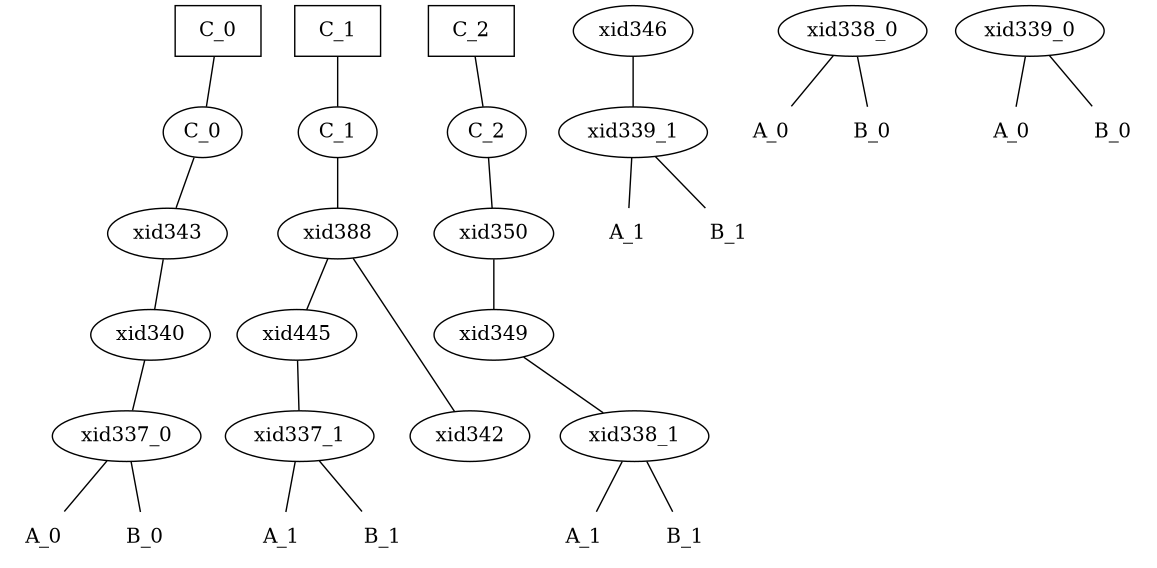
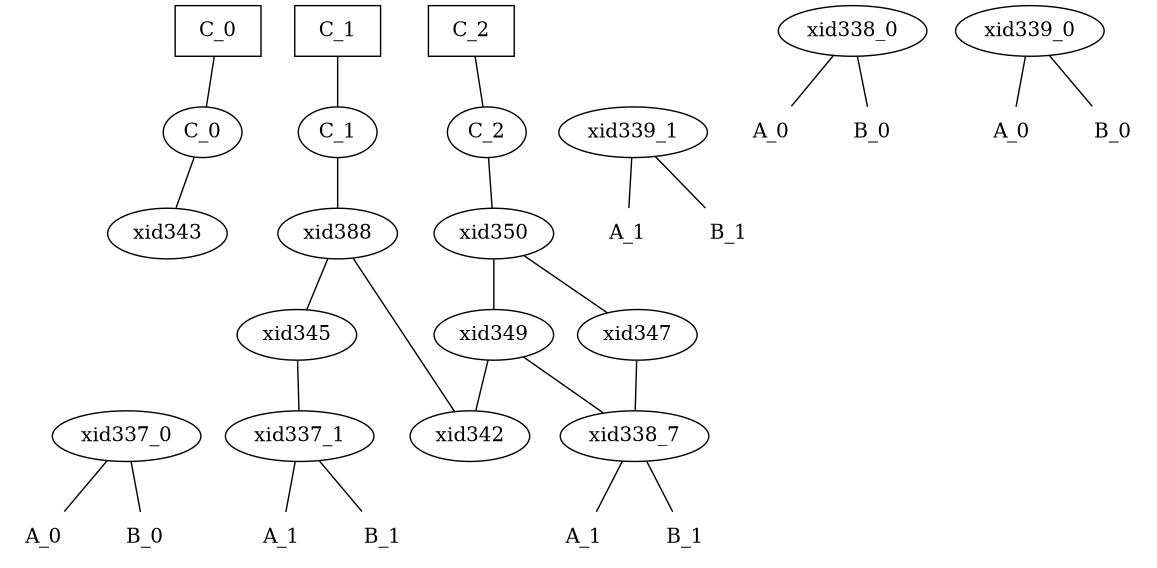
  digraph {
    edge [dir=none]
    "  C_0  " [shape=box]
    "  C_1  " [shape=box]
    "  C_2  " [shape=box]
    n4 [label=C_0]
    n5 [label=C_1]
    n6 [label=C_2]
    n7 [label=xid343]
    n8 [label=xid388]
    n9 [label=xid350]
-   n10 [label=xid340]
    n11 [label=xid342]
-   n12 [label=xid445]
+   n12 [label=xid345]
+   n13 [label=xid347]
    n14 [label=xid349]
-   n15 [label=xid338_1]
+   n15 [label=xid338_7]
    n16 [label=xid337_1]
    n17 [label=xid337_0]
    n18 [label=A_1 shape=plaintext]
    n19 [label=B_1 shape=plaintext]
-   n20 [label=xid346]
    n21 [label=xid339_1]
    n22 [label=xid338_0]
    n23 [label=A_0 shape=plaintext]
    n24 [label=B_0 shape=plaintext]
    n25 [label=A_1 shape=plaintext]
    n26 [label=B_1 shape=plaintext]
    n27 [label=xid339_0]
    n28 [label=A_0 shape=plaintext]
    n29 [label=B_0 shape=plaintext]
    n30 [label=A_1 shape=plaintext]
    n31 [label=B_1 shape=plaintext]
    n32 [label=A_0 shape=plaintext]
    n33 [label=B_0 shape=plaintext]
    subgraph sub_1 {
      rank=same
      "  C_0  "
      "  C_1  "
      "  C_2  "
    }
    "  C_0  " -> "  C_1  " [style=invis]
    "  C_0  " -> n4 [style=solid]
    "  C_1  " -> "  C_2  " [style=invis]
    "  C_1  " -> n5 [style=solid]
    "  C_2  " -> n6 [style=solid]
    n4 -> n7
    n5 -> n8
    n6 -> n9
-   n7 -> n10
    n8 -> n11
    n8 -> n12
+   n9 -> n13
    n9 -> n14
-   n10 -> n17
    n12 -> n16
+   n13 -> n15
+   n14 -> n11
    n14 -> n15
    n15 -> n18
    n15 -> n19
    n16 -> n30
    n16 -> n31
    n17 -> n32
    n17 -> n33
-   n20 -> n21
    n21 -> n25
    n21 -> n26
    n22 -> n23
    n22 -> n24
    n27 -> n28
    n27 -> n29
  }
